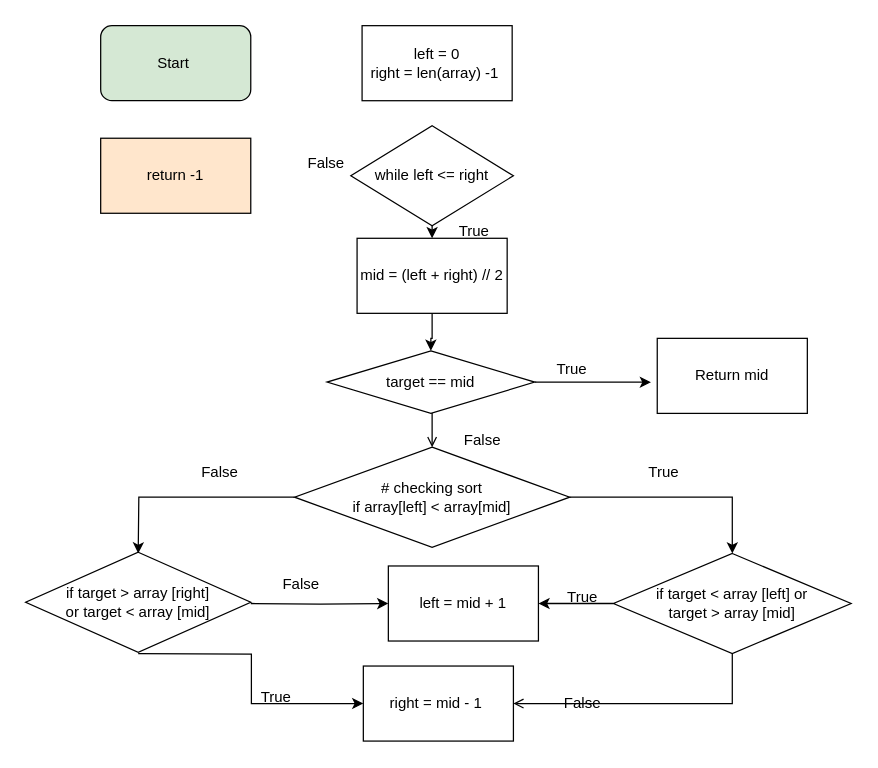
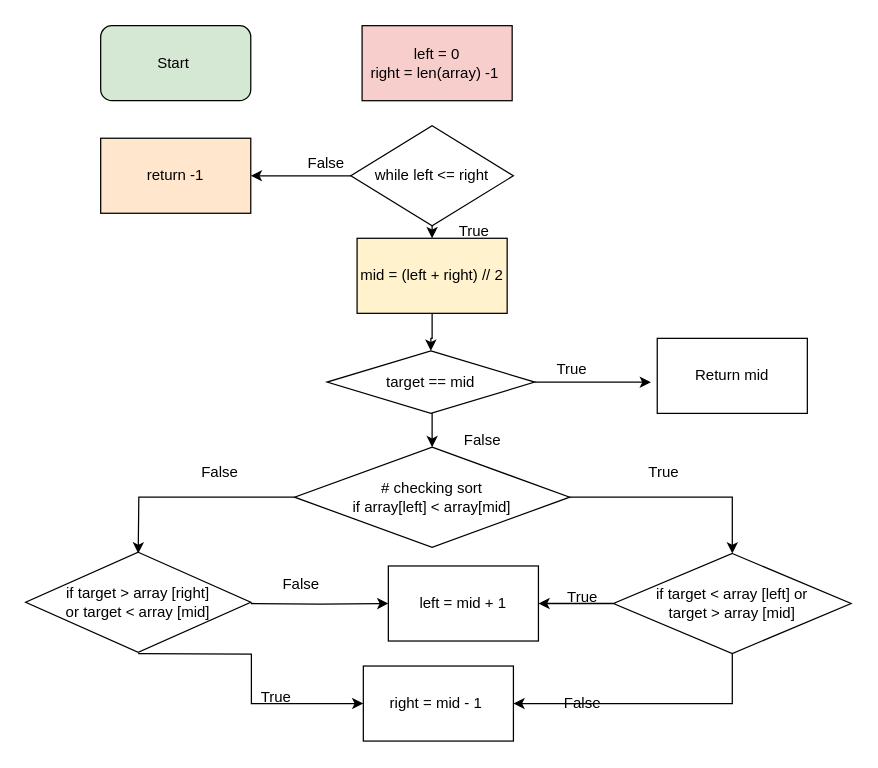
  <mxCell id="0" />
  <mxCell id="1" parent="0" />
  <mxCell id="2" value="Start&amp;nbsp;" style="rounded=1;whiteSpace=wrap;html=1;fillColor=#d5e8d4;" vertex="1" parent="1"><mxGeometry x="80" y="20" width="120" height="60" as="geometry" /></mxCell>
- <mxCell id="3" value="left = 0&lt;br&gt;right = len(array) -1&amp;nbsp;" style="rounded=0;whiteSpace=wrap;html=1;" vertex="1" parent="1"><mxGeometry x="289" y="20" width="120" height="60" as="geometry" /></mxCell>
+ <mxCell id="3" value="left = 0&lt;br&gt;right = len(array) -1&amp;nbsp;" style="rounded=0;whiteSpace=wrap;html=1;fillColor=#f8cecc;" vertex="1" parent="1"><mxGeometry x="289" y="20" width="120" height="60" as="geometry" /></mxCell>
  <mxCell id="4" style="edgeStyle=orthogonalEdgeStyle;rounded=0;orthogonalLoop=1;jettySize=auto;html=1;exitX=0.5;exitY=1;exitDx=0;exitDy=0;entryX=0.5;entryY=0;entryDx=0;entryDy=0;" edge="1" parent="1" target="12"><mxGeometry relative="1" as="geometry"><mxPoint x="345" y="180" as="sourcePoint" /></mxGeometry></mxCell>
+ <mxCell id="5" style="edgeStyle=orthogonalEdgeStyle;rounded=0;orthogonalLoop=1;jettySize=auto;html=1;entryX=1;entryY=0.5;entryDx=0;entryDy=0;" edge="1" parent="1" source="6" target="7"><mxGeometry relative="1" as="geometry" /></mxCell>
  <mxCell id="6" value="while left &amp;lt;= right" style="rhombus;whiteSpace=wrap;html=1;" vertex="1" parent="1"><mxGeometry x="280" y="100" width="130" height="80" as="geometry" /></mxCell>
  <mxCell id="7" value="return -1" style="whiteSpace=wrap;html=1;fillColor=#ffe6cc;" vertex="1" parent="1"><mxGeometry x="80" y="110" width="120" height="60" as="geometry" /></mxCell>
  <mxCell id="8" style="edgeStyle=orthogonalEdgeStyle;rounded=0;orthogonalLoop=1;jettySize=auto;html=1;exitX=1;exitY=0.5;exitDx=0;exitDy=0;entryX=0.5;entryY=0;entryDx=0;entryDy=0;" edge="1" parent="1" source="10" target="15"><mxGeometry relative="1" as="geometry" /></mxCell>
  <mxCell id="9" style="edgeStyle=orthogonalEdgeStyle;rounded=0;orthogonalLoop=1;jettySize=auto;html=1;exitX=0;exitY=0.5;exitDx=0;exitDy=0;entryX=0.5;entryY=0;entryDx=0;entryDy=0;" edge="1" parent="1" source="10"><mxGeometry relative="1" as="geometry"><mxPoint x="110" y="442" as="targetPoint" /></mxGeometry></mxCell>
  <mxCell id="10" value="# checking sort&lt;br&gt;if array[left] &amp;lt; array[mid]" style="rhombus;whiteSpace=wrap;html=1;" vertex="1" parent="1"><mxGeometry x="235" y="357" width="220" height="80" as="geometry" /></mxCell>
  <mxCell id="11" style="edgeStyle=orthogonalEdgeStyle;rounded=0;orthogonalLoop=1;jettySize=auto;html=1;exitX=0.5;exitY=1;exitDx=0;exitDy=0;" edge="1" parent="1" source="12" target="31"><mxGeometry relative="1" as="geometry" /></mxCell>
- <mxCell id="12" value="mid = (left + right) // 2" style="rounded=0;whiteSpace=wrap;html=1;" vertex="1" parent="1"><mxGeometry x="285" y="190" width="120" height="60" as="geometry" /></mxCell>
+ <mxCell id="12" value="mid = (left + right) // 2" style="rounded=0;whiteSpace=wrap;html=1;fillColor=#fff2cc;" vertex="1" parent="1"><mxGeometry x="285" y="190" width="120" height="60" as="geometry" /></mxCell>
  <mxCell id="13" style="edgeStyle=orthogonalEdgeStyle;rounded=0;orthogonalLoop=1;jettySize=auto;html=1;exitX=0;exitY=0.5;exitDx=0;exitDy=0;entryX=1;entryY=0.5;entryDx=0;entryDy=0;" edge="1" parent="1" source="15" target="16"><mxGeometry relative="1" as="geometry" /></mxCell>
- <mxCell id="14" style="edgeStyle=orthogonalEdgeStyle;rounded=0;orthogonalLoop=1;jettySize=auto;html=1;exitX=0.5;exitY=1;exitDx=0;exitDy=0;entryX=1;entryY=0.5;entryDx=0;entryDy=0;endArrow=open;" edge="1" parent="1" source="15" target="17"><mxGeometry relative="1" as="geometry" /></mxCell>
+ <mxCell id="14" style="edgeStyle=orthogonalEdgeStyle;rounded=0;orthogonalLoop=1;jettySize=auto;html=1;exitX=0.5;exitY=1;exitDx=0;exitDy=0;entryX=1;entryY=0.5;entryDx=0;entryDy=0;" edge="1" parent="1" source="15" target="17"><mxGeometry relative="1" as="geometry" /></mxCell>
  <mxCell id="15" value="if target &amp;lt; array [left] or&lt;br&gt;target &amp;gt; array [mid]" style="rhombus;whiteSpace=wrap;html=1;" vertex="1" parent="1"><mxGeometry x="490" y="442" width="190" height="80" as="geometry" /></mxCell>
  <mxCell id="16" value="left = mid + 1" style="rounded=0;whiteSpace=wrap;html=1;" vertex="1" parent="1"><mxGeometry x="310" y="452" width="120" height="60" as="geometry" /></mxCell>
  <mxCell id="17" value="right = mid - 1&amp;nbsp;" style="rounded=0;whiteSpace=wrap;html=1;" vertex="1" parent="1"><mxGeometry x="290" y="532" width="120" height="60" as="geometry" /></mxCell>
  <mxCell id="18" style="edgeStyle=orthogonalEdgeStyle;rounded=0;orthogonalLoop=1;jettySize=auto;html=1;exitX=1;exitY=0.5;exitDx=0;exitDy=0;entryX=0;entryY=0.5;entryDx=0;entryDy=0;" edge="1" parent="1" target="16"><mxGeometry relative="1" as="geometry"><mxPoint x="200" y="482" as="sourcePoint" /></mxGeometry></mxCell>
  <mxCell id="19" style="edgeStyle=orthogonalEdgeStyle;rounded=0;orthogonalLoop=1;jettySize=auto;html=1;exitX=0.5;exitY=1;exitDx=0;exitDy=0;entryX=0;entryY=0.5;entryDx=0;entryDy=0;" edge="1" parent="1" target="17"><mxGeometry relative="1" as="geometry"><mxPoint x="110" y="522" as="sourcePoint" /></mxGeometry></mxCell>
  <mxCell id="20" value="if target &amp;gt; array [right]&lt;br&gt;or target &amp;lt; array [mid]" style="rhombus;whiteSpace=wrap;html=1;" vertex="1" parent="1"><mxGeometry x="20" y="441" width="180" height="80" as="geometry" /></mxCell>
  <mxCell id="21" value="True&amp;nbsp;" style="text;html=1;align=center;verticalAlign=middle;resizable=0;points=[];autosize=1;strokeColor=none;fillColor=none;" vertex="1" parent="1"><mxGeometry x="355" y="170" width="50" height="30" as="geometry" /></mxCell>
  <mxCell id="22" value="False" style="text;html=1;align=center;verticalAlign=middle;resizable=0;points=[];autosize=1;strokeColor=none;fillColor=none;" vertex="1" parent="1"><mxGeometry x="235" y="115" width="50" height="30" as="geometry" /></mxCell>
  <mxCell id="23" value="True" style="text;html=1;align=center;verticalAlign=middle;resizable=0;points=[];autosize=1;strokeColor=none;fillColor=none;" vertex="1" parent="1"><mxGeometry x="505" y="362" width="50" height="30" as="geometry" /></mxCell>
  <mxCell id="24" value="False" style="text;html=1;align=center;verticalAlign=middle;resizable=0;points=[];autosize=1;strokeColor=none;fillColor=none;" vertex="1" parent="1"><mxGeometry x="150" y="362" width="50" height="30" as="geometry" /></mxCell>
  <mxCell id="25" value="True" style="text;html=1;align=center;verticalAlign=middle;resizable=0;points=[];autosize=1;strokeColor=none;fillColor=none;" vertex="1" parent="1"><mxGeometry x="440" y="462" width="50" height="30" as="geometry" /></mxCell>
  <mxCell id="26" value="False" style="text;html=1;align=center;verticalAlign=middle;resizable=0;points=[];autosize=1;strokeColor=none;fillColor=none;" vertex="1" parent="1"><mxGeometry x="440" y="547" width="50" height="30" as="geometry" /></mxCell>
  <mxCell id="27" value="False" style="text;html=1;align=center;verticalAlign=middle;resizable=0;points=[];autosize=1;strokeColor=none;fillColor=none;" vertex="1" parent="1"><mxGeometry x="215" y="452" width="50" height="30" as="geometry" /></mxCell>
  <mxCell id="28" value="True" style="text;html=1;align=center;verticalAlign=middle;resizable=0;points=[];autosize=1;strokeColor=none;fillColor=none;" vertex="1" parent="1"><mxGeometry x="195" y="542" width="50" height="30" as="geometry" /></mxCell>
- <mxCell id="29" style="edgeStyle=orthogonalEdgeStyle;rounded=0;orthogonalLoop=1;jettySize=auto;html=1;exitX=0.5;exitY=1;exitDx=0;exitDy=0;entryX=0.5;entryY=0;entryDx=0;entryDy=0;endArrow=open;" edge="1" parent="1" source="31" target="10"><mxGeometry relative="1" as="geometry" /></mxCell>
+ <mxCell id="29" style="edgeStyle=orthogonalEdgeStyle;rounded=0;orthogonalLoop=1;jettySize=auto;html=1;exitX=0.5;exitY=1;exitDx=0;exitDy=0;entryX=0.5;entryY=0;entryDx=0;entryDy=0;" edge="1" parent="1" source="31" target="10"><mxGeometry relative="1" as="geometry" /></mxCell>
  <mxCell id="30" style="edgeStyle=orthogonalEdgeStyle;rounded=0;orthogonalLoop=1;jettySize=auto;html=1;exitX=1;exitY=0.5;exitDx=0;exitDy=0;" edge="1" parent="1" source="31"><mxGeometry relative="1" as="geometry"><mxPoint x="520" y="305.118" as="targetPoint" /></mxGeometry></mxCell>
  <mxCell id="31" value="target == mid" style="rhombus;whiteSpace=wrap;html=1;" vertex="1" parent="1"><mxGeometry x="261" y="280" width="166" height="50" as="geometry" /></mxCell>
  <mxCell id="32" value="True" style="text;html=1;strokeColor=none;fillColor=none;align=center;verticalAlign=middle;whiteSpace=wrap;rounded=0;" vertex="1" parent="1"><mxGeometry x="427" y="280" width="60" height="30" as="geometry" /></mxCell>
  <mxCell id="33" value="False" style="text;html=1;align=center;verticalAlign=middle;resizable=0;points=[];autosize=1;strokeColor=none;fillColor=none;" vertex="1" parent="1"><mxGeometry x="360" y="337" width="50" height="30" as="geometry" /></mxCell>
  <mxCell id="34" value="Return mid" style="rounded=0;whiteSpace=wrap;html=1;" vertex="1" parent="1"><mxGeometry x="525" y="270" width="120" height="60" as="geometry" /></mxCell>
